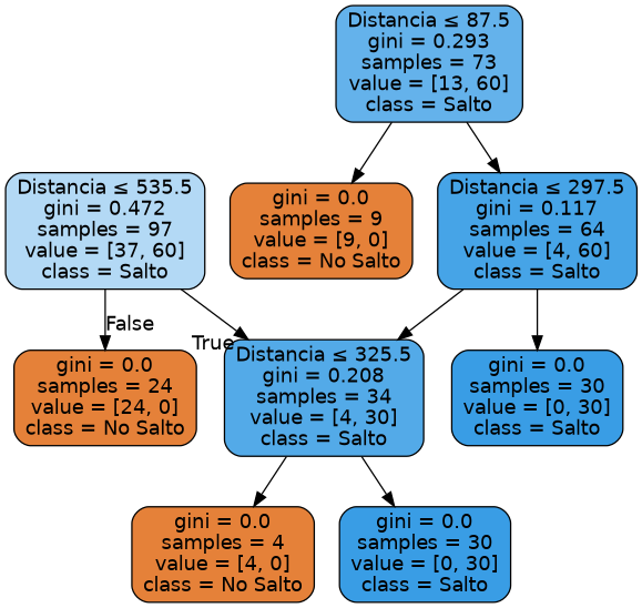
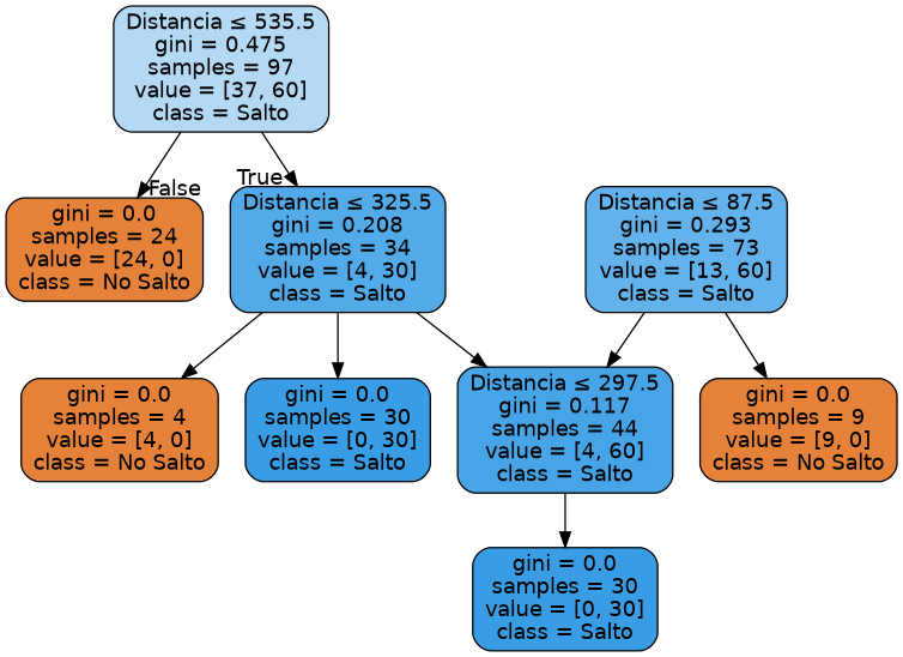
  digraph {
    node [color=black fillcolor="#e58139" fontname=helvetica shape=box style="filled, rounded"]
    edge [fontname=helvetica]
-   n1 [fillcolor="#b3d9f5" label=<Distancia &le; 535.5<br/>gini = 0.472<br/>samples = 97<br/>value = [37, 60]<br/>class = Salto>]
+   n1 [fillcolor="#b3d9f5" label=<Distancia &le; 535.5<br/>gini = 0.475<br/>samples = 97<br/>value = [37, 60]<br/>class = Salto>]
    n2 [label=<gini = 0.0<br/>samples = 24<br/>value = [24, 0]<br/>class = No Salto>]
    n3 [fillcolor="#53aae8" label=<Distancia &le; 325.5<br/>gini = 0.208<br/>samples = 34<br/>value = [4, 30]<br/>class = Salto>]
    n4 [fillcolor="#64b2eb" label=<Distancia &le; 87.5<br/>gini = 0.293<br/>samples = 73<br/>value = [13, 60]<br/>class = Salto>]
    n5 [label=<gini = 0.0<br/>samples = 9<br/>value = [9, 0]<br/>class = No Salto>]
-   n6 [fillcolor="#46a4e7" label=<Distancia &le; 297.5<br/>gini = 0.117<br/>samples = 64<br/>value = [4, 60]<br/>class = Salto>]
+   n6 [fillcolor="#46a4e7" label=<Distancia &le; 297.5<br/>gini = 0.117<br/>samples = 44<br/>value = [4, 60]<br/>class = Salto>]
    n7 [fillcolor="#399de5" label=<gini = 0.0<br/>samples = 30<br/>value = [0, 30]<br/>class = Salto>]
    n8 [label=<gini = 0.0<br/>samples = 4<br/>value = [4, 0]<br/>class = No Salto>]
    n9 [fillcolor="#399de5" label=<gini = 0.0<br/>samples = 30<br/>value = [0, 30]<br/>class = Salto>]
    n1 -> n2 [headlabel=False labelangle=-45 labeldistance=2.5]
    n1 -> n3 [headlabel=True labelangle=45 labeldistance=2.5]
    n3 -> n8
    n3 -> n9
    n4 -> n5
    n4 -> n6
-   n6 -> n3
+   n3 -> n6
    n6 -> n7
  }
